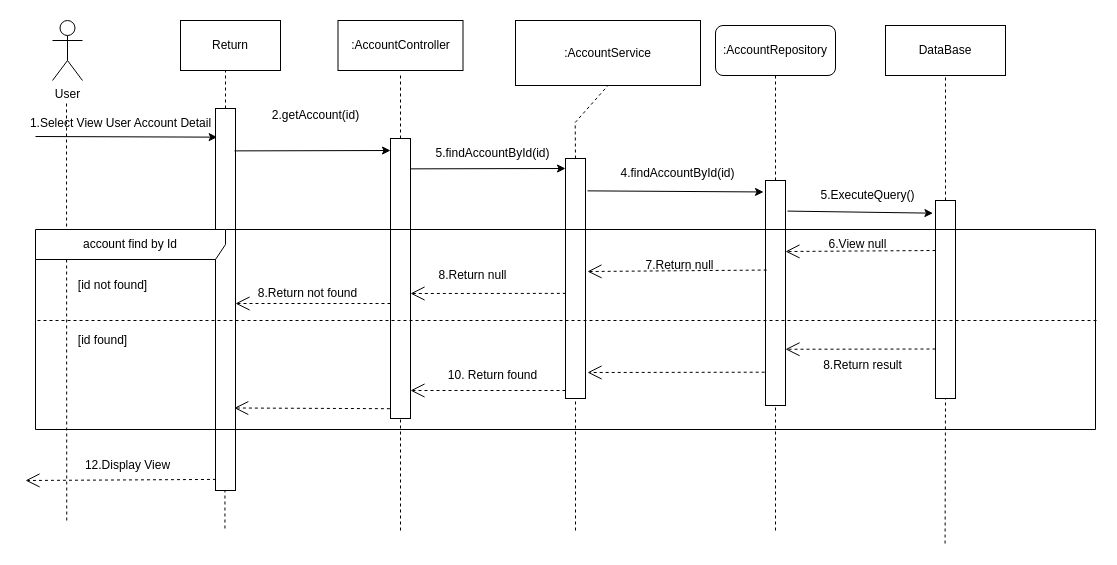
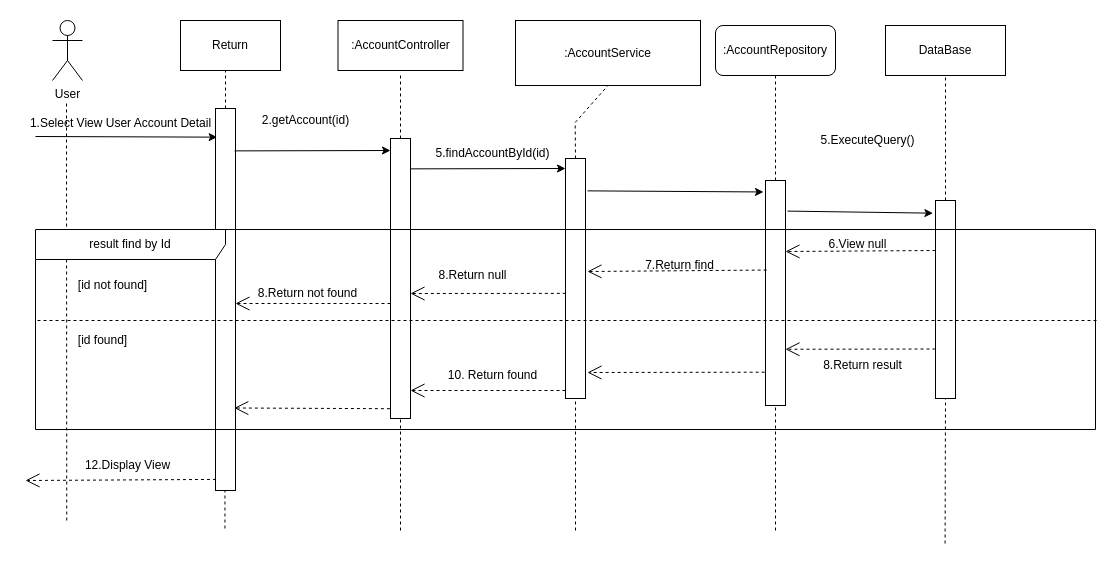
  <mxCell id="0" />
  <mxCell id="1" parent="0" />
  <mxCell id="2" value=":AccountService" style="rounded=0;whiteSpace=wrap;html=1;" parent="1" vertex="1"><mxGeometry x="515" y="20" width="185" height="65" as="geometry" /></mxCell>
  <mxCell id="3" value=":AccountRepository" style="whiteSpace=wrap;html=1;rounded=1;" parent="1" vertex="1"><mxGeometry x="715" y="25" width="120" height="50" as="geometry" /></mxCell>
  <mxCell id="4" value="DataBase" style="rounded=0;whiteSpace=wrap;html=1;" parent="1" vertex="1"><mxGeometry x="885" y="25" width="120" height="50" as="geometry" /></mxCell>
  <mxCell id="5" value="" style="endArrow=none;dashed=1;html=1;rounded=0;" parent="1" edge="1"><mxGeometry width="50" height="50" relative="1" as="geometry"><mxPoint x="66.24" y="520" as="sourcePoint" /><mxPoint x="66" y="100" as="targetPoint" /></mxGeometry></mxCell>
  <mxCell id="6" value="" style="endArrow=none;dashed=1;html=1;rounded=0;entryX=0.5;entryY=1;entryDx=0;entryDy=0;exitX=0.5;exitY=0;exitDx=0;exitDy=0;" parent="1" source="7" edge="1"><mxGeometry width="50" height="50" relative="1" as="geometry"><mxPoint x="155" y="110" as="sourcePoint" /><mxPoint x="225" y="70" as="targetPoint" /></mxGeometry></mxCell>
  <mxCell id="7" value="" style="rounded=0;whiteSpace=wrap;html=1;" parent="1" vertex="1"><mxGeometry x="215" y="108" width="20" height="382" as="geometry" /></mxCell>
  <mxCell id="8" value="" style="rounded=0;whiteSpace=wrap;html=1;" parent="1" vertex="1"><mxGeometry x="390" y="138" width="20" height="280" as="geometry" /></mxCell>
  <mxCell id="9" value="" style="rounded=0;whiteSpace=wrap;html=1;" parent="1" vertex="1"><mxGeometry x="565" y="158" width="20" height="240" as="geometry" /></mxCell>
  <mxCell id="10" value="" style="rounded=0;whiteSpace=wrap;html=1;" parent="1" vertex="1"><mxGeometry x="765" y="180" width="20" height="225" as="geometry" /></mxCell>
  <mxCell id="11" value="" style="rounded=0;whiteSpace=wrap;html=1;" parent="1" vertex="1"><mxGeometry x="935" y="200" width="20" height="198" as="geometry" /></mxCell>
  <mxCell id="12" value="" style="endArrow=classic;html=1;rounded=0;entryX=0.083;entryY=0.075;entryDx=0;entryDy=0;entryPerimeter=0;" parent="1" target="7" edge="1"><mxGeometry width="50" height="50" relative="1" as="geometry"><mxPoint x="35" y="136" as="sourcePoint" /><mxPoint x="315" y="140" as="targetPoint" /></mxGeometry></mxCell>
  <mxCell id="13" value="1.Select View User Account Detail" style="text;html=1;align=center;verticalAlign=middle;resizable=0;points=[];autosize=1;strokeColor=none;fillColor=none;" parent="1" vertex="1"><mxGeometry x="20" y="108" width="200" height="30" as="geometry" /></mxCell>
  <mxCell id="14" value="" style="endArrow=none;dashed=1;html=1;rounded=0;exitX=0.5;exitY=0;exitDx=0;exitDy=0;entryX=0.516;entryY=0.961;entryDx=0;entryDy=0;entryPerimeter=0;" parent="1" source="8" edge="1"><mxGeometry width="50" height="50" relative="1" as="geometry"><mxPoint x="395" y="138" as="sourcePoint" /><mxPoint x="400" y="73" as="targetPoint" /><Array as="points"><mxPoint x="400" y="110" /></Array></mxGeometry></mxCell>
  <mxCell id="15" value="" style="endArrow=none;dashed=1;html=1;rounded=0;exitX=0.5;exitY=0;exitDx=0;exitDy=0;entryX=0.5;entryY=1;entryDx=0;entryDy=0;" parent="1" source="9" target="2" edge="1"><mxGeometry width="50" height="50" relative="1" as="geometry"><mxPoint x="574.67" y="150" as="sourcePoint" /><mxPoint x="574.67" y="85" as="targetPoint" /><Array as="points"><mxPoint x="574.67" y="122" /></Array></mxGeometry></mxCell>
  <mxCell id="16" value="" style="endArrow=none;dashed=1;html=1;rounded=0;entryX=0.5;entryY=1;entryDx=0;entryDy=0;" parent="1" edge="1" target="3"><mxGeometry width="50" height="50" relative="1" as="geometry"><mxPoint x="775" y="180" as="sourcePoint" /><mxPoint x="775.17" y="85" as="targetPoint" /><Array as="points" /></mxGeometry></mxCell>
  <mxCell id="17" value="" style="endArrow=none;dashed=1;html=1;rounded=0;entryX=0.5;entryY=1;entryDx=0;entryDy=0;exitX=0.5;exitY=0;exitDx=0;exitDy=0;" parent="1" source="11" target="4" edge="1"><mxGeometry width="50" height="50" relative="1" as="geometry"><mxPoint x="945" y="160" as="sourcePoint" /><mxPoint x="975" y="100" as="targetPoint" /><Array as="points" /></mxGeometry></mxCell>
- <mxCell id="18" value="2.getAccount(id)" style="text;html=1;align=center;verticalAlign=middle;resizable=0;points=[];autosize=1;strokeColor=none;fillColor=none;" parent="1" vertex="1"><mxGeometry x="260" y="100" width="110" height="30" as="geometry" /></mxCell>
+ <mxCell id="18" value="2.getAccount(id)" style="text;html=1;align=center;verticalAlign=middle;resizable=0;points=[];autosize=1;strokeColor=none;fillColor=none;" parent="1" vertex="1"><mxGeometry x="250" y="105" width="110" height="30" as="geometry" /></mxCell>
  <mxCell id="19" value="" style="endArrow=classic;html=1;rounded=0;entryX=0;entryY=0.25;entryDx=0;entryDy=0;exitX=0.98;exitY=0.287;exitDx=0;exitDy=0;exitPerimeter=0;" parent="1" edge="1"><mxGeometry width="50" height="50" relative="1" as="geometry"><mxPoint x="409.6" y="168.36" as="sourcePoint" /><mxPoint x="565" y="168" as="targetPoint" /><Array as="points" /></mxGeometry></mxCell>
  <mxCell id="20" value="" style="endArrow=none;dashed=1;html=1;rounded=0;entryX=0.5;entryY=1;entryDx=0;entryDy=0;exitX=0.5;exitY=0;exitDx=0;exitDy=0;" parent="1" edge="1"><mxGeometry width="50" height="50" relative="1" as="geometry"><mxPoint x="224.44" y="528" as="sourcePoint" /><mxPoint x="224.44" y="490" as="targetPoint" /></mxGeometry></mxCell>
  <mxCell id="21" value="[id not found]" style="text;html=1;align=center;verticalAlign=middle;resizable=0;points=[];autosize=1;strokeColor=none;fillColor=none;" parent="1" vertex="1"><mxGeometry y="270" width="90" height="30" as="geometry" x="67" /></mxCell>
  <mxCell id="22" value="[id found]" style="text;html=1;align=center;verticalAlign=middle;resizable=0;points=[];autosize=1;strokeColor=none;fillColor=none;" parent="1" vertex="1"><mxGeometry y="325" width="70" height="30" as="geometry" x="67" /></mxCell>
  <mxCell id="23" value="" style="endArrow=classic;html=1;rounded=0;exitX=0.964;exitY=0.243;exitDx=0;exitDy=0;entryX=0.01;entryY=0.223;entryDx=0;entryDy=0;entryPerimeter=0;exitPerimeter=0;" parent="1" edge="1"><mxGeometry width="50" height="50" relative="1" as="geometry"><mxPoint x="234.08" y="150.386" as="sourcePoint" /><mxPoint x="390" y="150" as="targetPoint" /></mxGeometry></mxCell>
- <mxCell id="24" value="account find by Id" style="shape=umlFrame;whiteSpace=wrap;html=1;pointerEvents=0;width=190;height=30;" parent="1" vertex="1"><mxGeometry x="35" y="229" width="1060" height="200" as="geometry" /></mxCell>
+ <mxCell id="24" value="result find by Id" style="shape=umlFrame;whiteSpace=wrap;html=1;pointerEvents=0;width=190;height=30;" parent="1" vertex="1"><mxGeometry x="35" y="229" width="1060" height="200" as="geometry" /></mxCell>
  <mxCell id="25" value="" style="endArrow=open;endSize=12;dashed=1;html=1;rounded=0;exitX=0;exitY=0.75;exitDx=0;exitDy=0;entryX=1;entryY=0.75;entryDx=0;entryDy=0;" parent="1" source="11" target="10" edge="1"><mxGeometry width="160" relative="1" as="geometry"><mxPoint x="895" y="398.004" as="sourcePoint" /><mxPoint x="815" y="385.56" as="targetPoint" /></mxGeometry></mxCell>
  <mxCell id="26" value="" style="endArrow=open;endSize=12;dashed=1;html=1;rounded=0;exitX=-0.041;exitY=0.852;exitDx=0;exitDy=0;exitPerimeter=0;" parent="1" source="10" edge="1"><mxGeometry width="160" relative="1" as="geometry"><mxPoint x="580" y="470" as="sourcePoint" /><mxPoint x="587" y="372" as="targetPoint" /></mxGeometry></mxCell>
  <mxCell id="27" value="" style="endArrow=open;endSize=12;dashed=1;html=1;rounded=0;entryX=0.915;entryY=0.949;entryDx=0;entryDy=0;entryPerimeter=0;" parent="1" edge="1"><mxGeometry width="160" relative="1" as="geometry"><mxPoint x="565" y="390" as="sourcePoint" /><mxPoint x="410" y="390" as="targetPoint" /></mxGeometry></mxCell>
  <mxCell id="28" value="" style="endArrow=open;endSize=12;dashed=1;html=1;rounded=0;entryX=0.937;entryY=0.784;entryDx=0;entryDy=0;entryPerimeter=0;exitX=-0.03;exitY=0.965;exitDx=0;exitDy=0;exitPerimeter=0;" parent="1" source="8" target="7" edge="1"><mxGeometry width="160" relative="1" as="geometry"><mxPoint x="365" y="410" as="sourcePoint" /><mxPoint x="249" y="410" as="targetPoint" /></mxGeometry></mxCell>
  <mxCell id="29" value="" style="endArrow=open;endSize=12;dashed=1;html=1;rounded=0;exitX=0.024;exitY=0.971;exitDx=0;exitDy=0;exitPerimeter=0;" parent="1" source="7" edge="1"><mxGeometry width="160" relative="1" as="geometry"><mxPoint x="35" y="480" as="sourcePoint" /><mxPoint x="25" y="480" as="targetPoint" /></mxGeometry></mxCell>
  <mxCell id="30" value="" style="endArrow=none;dashed=1;html=1;rounded=0;entryX=0.5;entryY=1;entryDx=0;entryDy=0;" parent="1" target="8" edge="1"><mxGeometry width="50" height="50" relative="1" as="geometry"><mxPoint x="400" y="530" as="sourcePoint" /><mxPoint x="425" y="460" as="targetPoint" /></mxGeometry></mxCell>
  <mxCell id="31" value="" style="endArrow=none;dashed=1;html=1;rounded=0;entryX=0.5;entryY=1;entryDx=0;entryDy=0;" parent="1" target="9" edge="1"><mxGeometry width="50" height="50" relative="1" as="geometry"><mxPoint x="575" y="530" as="sourcePoint" /><mxPoint x="574.57" y="450" as="targetPoint" /></mxGeometry></mxCell>
  <mxCell id="32" value="" style="endArrow=none;dashed=1;html=1;rounded=0;entryX=0.5;entryY=1;entryDx=0;entryDy=0;" parent="1" target="10" edge="1"><mxGeometry width="50" height="50" relative="1" as="geometry"><mxPoint x="775" y="530" as="sourcePoint" /><mxPoint x="774.13" y="440" as="targetPoint" /></mxGeometry></mxCell>
  <mxCell id="33" value="" style="endArrow=none;dashed=1;html=1;rounded=0;entryX=0.5;entryY=1;entryDx=0;entryDy=0;" parent="1" target="11" edge="1"><mxGeometry width="50" height="50" relative="1" as="geometry"><mxPoint x="944.58" y="543" as="sourcePoint" /><mxPoint x="944.58" y="418" as="targetPoint" /></mxGeometry></mxCell>
  <mxCell id="34" value="User" style="shape=umlActor;verticalLabelPosition=bottom;verticalAlign=top;html=1;outlineConnect=0;" parent="1" vertex="1"><mxGeometry x="52" y="20" width="30" height="60" as="geometry" /></mxCell>
  <mxCell id="35" value="Return" style="rounded=0;whiteSpace=wrap;html=1;" parent="1" vertex="1"><mxGeometry x="180" y="20" width="100" height="50" as="geometry" /></mxCell>
  <mxCell id="36" value=":AccountController" style="rounded=0;whiteSpace=wrap;html=1;" parent="1" vertex="1"><mxGeometry x="337.5" y="20" width="125" height="50" as="geometry" /></mxCell>
  <mxCell id="37" value="" style="endArrow=none;dashed=1;html=1;rounded=0;entryX=1.002;entryY=0.455;entryDx=0;entryDy=0;entryPerimeter=0;" parent="1" edge="1" target="24"><mxGeometry width="50" height="50" relative="1" as="geometry"><mxPoint x="37" y="320" as="sourcePoint" /><mxPoint x="1097" y="310" as="targetPoint" /></mxGeometry></mxCell>
  <mxCell id="38" value="5.findAccountById(id)" style="text;html=1;align=center;verticalAlign=middle;resizable=0;points=[];autosize=1;strokeColor=none;fillColor=none;" parent="1" vertex="1"><mxGeometry x="422" y="138" width="140" height="30" as="geometry" /></mxCell>
  <mxCell id="39" value="" style="endArrow=classic;html=1;rounded=0;entryX=-0.1;entryY=0.051;entryDx=0;entryDy=0;exitX=0.98;exitY=0.287;exitDx=0;exitDy=0;exitPerimeter=0;entryPerimeter=0;" parent="1" target="10" edge="1"><mxGeometry width="50" height="50" relative="1" as="geometry"><mxPoint x="587" y="190.36" as="sourcePoint" /><mxPoint x="742.4" y="190" as="targetPoint" /><Array as="points" /></mxGeometry></mxCell>
- <mxCell id="40" value="4.findAccountById(id)" style="text;html=1;align=center;verticalAlign=middle;resizable=0;points=[];autosize=1;strokeColor=none;fillColor=none;" parent="1" vertex="1"><mxGeometry x="607" y="158" width="140" height="30" as="geometry" /></mxCell>
  <mxCell id="41" value="" style="endArrow=classic;html=1;rounded=0;entryX=-0.129;entryY=0.064;entryDx=0;entryDy=0;exitX=1.1;exitY=0.136;exitDx=0;exitDy=0;exitPerimeter=0;entryPerimeter=0;" parent="1" source="10" target="11" edge="1"><mxGeometry width="50" height="50" relative="1" as="geometry"><mxPoint x="805" y="210" as="sourcePoint" /><mxPoint x="981" y="210.64" as="targetPoint" /><Array as="points" /></mxGeometry></mxCell>
- <mxCell id="42" value="5.ExecuteQuery()" style="text;html=1;align=center;verticalAlign=middle;resizable=0;points=[];autosize=1;strokeColor=none;fillColor=none;" parent="1" vertex="1"><mxGeometry x="807" y="180" width="120" height="30" as="geometry" /></mxCell>
+ <mxCell id="42" value="5.ExecuteQuery()" style="text;html=1;align=center;verticalAlign=middle;resizable=0;points=[];autosize=1;strokeColor=none;fillColor=none;" parent="1" vertex="1"><mxGeometry x="807" y="125" width="120" height="30" as="geometry" /></mxCell>
  <mxCell id="43" value="8.Return result" style="text;html=1;align=center;verticalAlign=middle;resizable=0;points=[];autosize=1;strokeColor=none;fillColor=none;" parent="1" vertex="1"><mxGeometry x="812" y="350" width="100" height="30" as="geometry" /></mxCell>
  <mxCell id="44" value="" style="endArrow=open;endSize=12;dashed=1;html=1;rounded=0;exitX=0;exitY=0.75;exitDx=0;exitDy=0;entryX=1;entryY=0.75;entryDx=0;entryDy=0;" parent="1" edge="1"><mxGeometry width="160" relative="1" as="geometry"><mxPoint x="935" y="250" as="sourcePoint" /><mxPoint x="785" y="251" as="targetPoint" /></mxGeometry></mxCell>
  <mxCell id="45" value="6.View null" style="text;html=1;align=center;verticalAlign=middle;resizable=0;points=[];autosize=1;strokeColor=none;fillColor=none;" parent="1" vertex="1"><mxGeometry x="812" y="229" width="90" height="30" as="geometry" /></mxCell>
- <mxCell id="46" value="7.Return null" style="text;html=1;align=center;verticalAlign=middle;resizable=0;points=[];autosize=1;strokeColor=none;fillColor=none;" parent="1" vertex="1"><mxGeometry x="633.5" y="250" width="90" height="30" as="geometry" /></mxCell>
+ <mxCell id="46" value="7.Return find" style="text;html=1;align=center;verticalAlign=middle;resizable=0;points=[];autosize=1;strokeColor=none;fillColor=none;" parent="1" vertex="1"><mxGeometry x="633.5" y="250" width="90" height="30" as="geometry" /></mxCell>
  <mxCell id="47" value="" style="endArrow=open;endSize=12;dashed=1;html=1;rounded=0;exitX=0.058;exitY=0.398;exitDx=0;exitDy=0;entryX=1;entryY=0.75;entryDx=0;entryDy=0;exitPerimeter=0;" parent="1" source="10" edge="1"><mxGeometry width="160" relative="1" as="geometry"><mxPoint x="737" y="270" as="sourcePoint" /><mxPoint x="587" y="271" as="targetPoint" /></mxGeometry></mxCell>
  <mxCell id="48" value="" style="endArrow=open;endSize=12;dashed=1;html=1;rounded=0;exitX=0.017;exitY=0.562;exitDx=0;exitDy=0;entryX=1;entryY=0.75;entryDx=0;entryDy=0;exitPerimeter=0;" parent="1" source="9" edge="1"><mxGeometry width="160" relative="1" as="geometry"><mxPoint x="589" y="292" as="sourcePoint" /><mxPoint x="410" y="293" as="targetPoint" /></mxGeometry></mxCell>
  <mxCell id="49" value="8.Return null" style="text;html=1;align=center;verticalAlign=middle;resizable=0;points=[];autosize=1;strokeColor=none;fillColor=none;" parent="1" vertex="1"><mxGeometry x="427" y="260" width="90" height="30" as="geometry" /></mxCell>
  <mxCell id="50" value="" style="endArrow=open;endSize=12;dashed=1;html=1;rounded=0;exitX=0.017;exitY=0.562;exitDx=0;exitDy=0;entryX=1;entryY=0.75;entryDx=0;entryDy=0;exitPerimeter=0;" parent="1" edge="1"><mxGeometry width="160" relative="1" as="geometry"><mxPoint x="390" y="303" as="sourcePoint" /><mxPoint x="235" y="303" as="targetPoint" /></mxGeometry></mxCell>
  <mxCell id="51" value="8.Return not found" style="text;html=1;align=center;verticalAlign=middle;resizable=0;points=[];autosize=1;strokeColor=none;fillColor=none;" vertex="1" parent="1"><mxGeometry x="247" y="277.5" width="120" height="30" as="geometry" /></mxCell>
  <mxCell id="52" value="10. Return found" style="text;html=1;align=center;verticalAlign=middle;resizable=0;points=[];autosize=1;strokeColor=none;fillColor=none;" vertex="1" parent="1"><mxGeometry x="437" y="360" width="110" height="30" as="geometry" /></mxCell>
  <mxCell id="53" value="12.Display View" style="text;html=1;align=center;verticalAlign=middle;resizable=0;points=[];autosize=1;strokeColor=none;fillColor=none;" vertex="1" parent="1"><mxGeometry x="72" y="450" width="110" height="30" as="geometry" /></mxCell>
